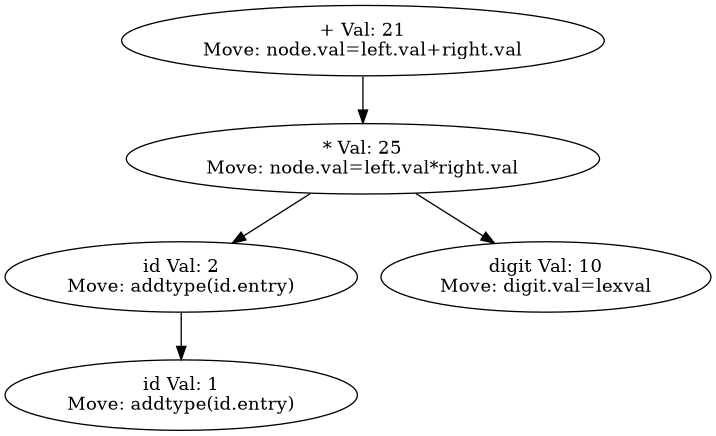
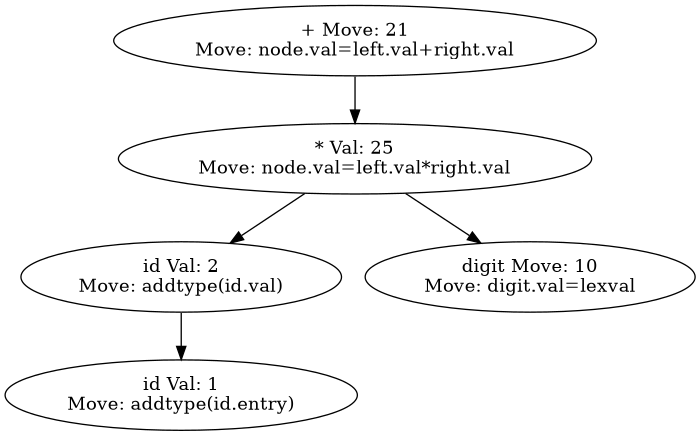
  digraph {
-   n1 [label="+ Val: 21\nMove: node.val=left.val+right.val"]
+   n1 [label="+ Move: 21\nMove: node.val=left.val+right.val"]
    n2 [label="* Val: 25\nMove: node.val=left.val*right.val"]
    n3 [label="id Val: 1\nMove: addtype(id.entry)"]
-   n4 [label="id Val: 2\nMove: addtype(id.entry)"]
-   n5 [label="digit Val: 10\nMove: digit.val=lexval"]
+   n4 [label="id Val: 2\nMove: addtype(id.val)"]
+   n5 [label="digit Move: 10\nMove: digit.val=lexval"]
    n1 -> n2
    n2 -> n4
    n2 -> n5
    n4 -> n3
  }
